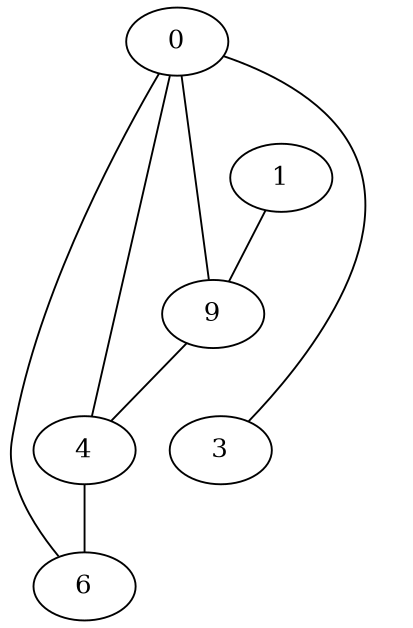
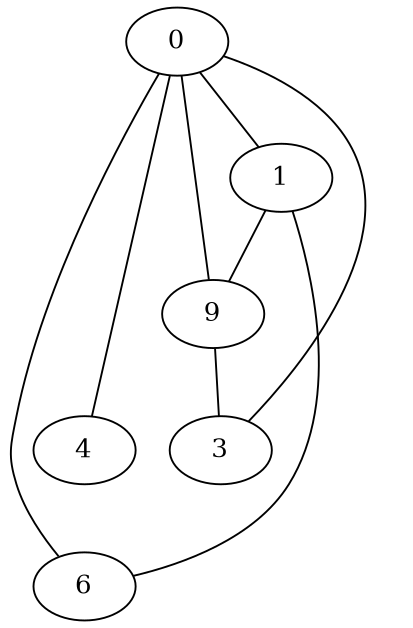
  graph {
    n1 [label=6]
    n2 [label=4]
    n3 [label=3]
    n4 [label=9]
    n5 [label=1]
    n6 [label=0]
-   n4 -- n2
-   n2 -- n1
+   n4 -- n3
+   n5 -- n1
    n5 -- n4
    n6 -- n1
    n6 -- n2
    n6 -- n3
    n6 -- n4
+   n6 -- n5
  }
